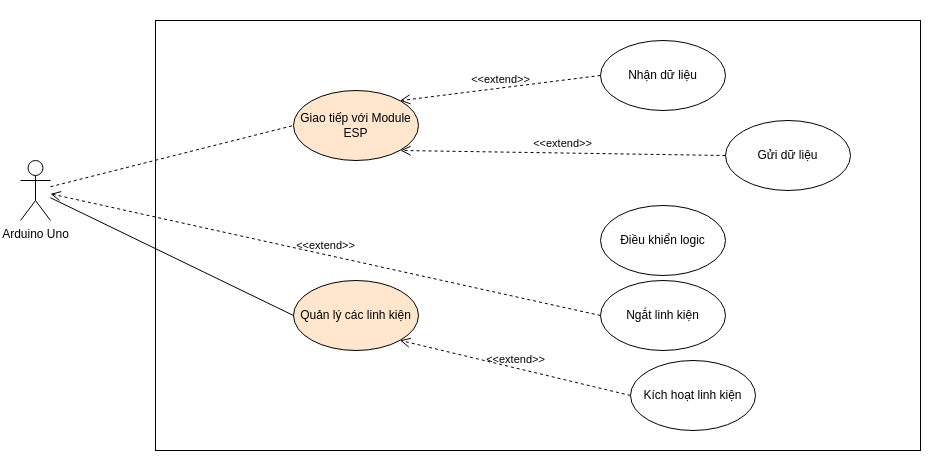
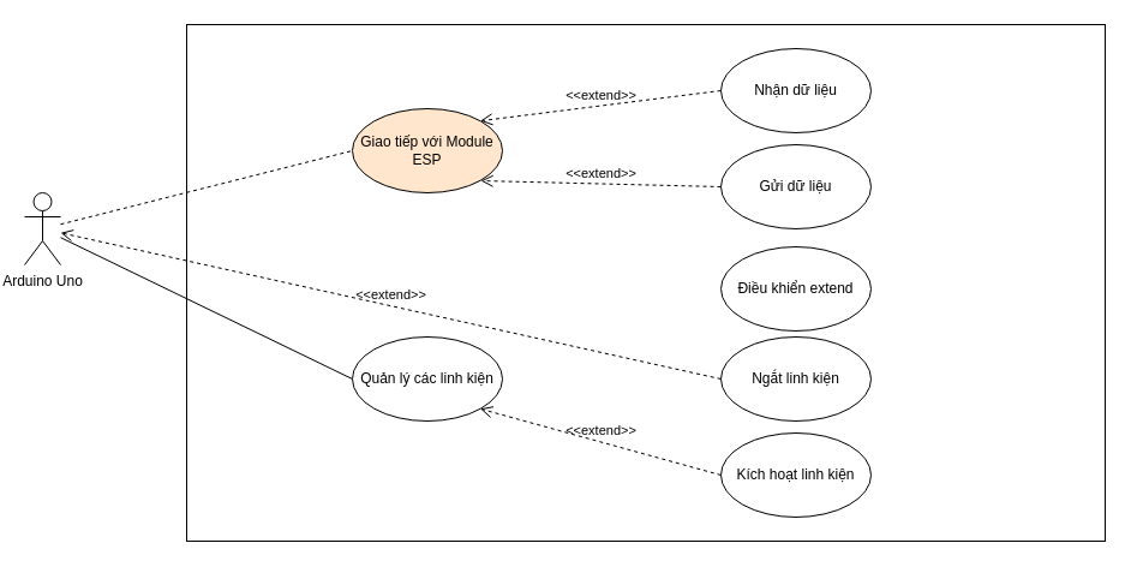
  <mxCell id="0" />
  <mxCell id="1" parent="0" />
  <mxCell id="2" value="&lt;span&gt;&lt;br&gt;&lt;/span&gt;" style="rounded=0;whiteSpace=wrap;html=1;" vertex="1" parent="1"><mxGeometry x="155" y="20" width="765" height="430" as="geometry" /></mxCell>
  <mxCell id="3" value="Arduino Uno" style="shape=umlActor;verticalLabelPosition=bottom;verticalAlign=top;html=1;" vertex="1" parent="1"><mxGeometry x="20" y="160" width="30" height="60" as="geometry" /></mxCell>
  <mxCell id="4" value="Giao tiếp với Module ESP" style="ellipse;whiteSpace=wrap;html=1;fillColor=#ffe6cc;" vertex="1" parent="1"><mxGeometry x="293" y="90" width="125" height="70" as="geometry" /></mxCell>
- <mxCell id="5" value="Quản lý các linh kiện" style="ellipse;whiteSpace=wrap;html=1;fillColor=#ffe6cc;" vertex="1" parent="1"><mxGeometry x="293" y="280" width="125" height="70" as="geometry" /></mxCell>
+ <mxCell id="5" value="Quản lý các linh kiện" style="ellipse;whiteSpace=wrap;html=1;" vertex="1" parent="1"><mxGeometry x="293" y="280" width="125" height="70" as="geometry" /></mxCell>
  <mxCell id="6" value="" style="endArrow=none;html=1;entryX=0;entryY=0.5;entryDx=0;entryDy=0;dashed=1;" edge="1" parent="1" source="3" target="4"><mxGeometry width="50" height="50" relative="1" as="geometry"><mxPoint x="50" y="200" as="sourcePoint" /><mxPoint x="480" y="150" as="targetPoint" /></mxGeometry></mxCell>
  <mxCell id="7" value="" style="endArrow=none;html=1;entryX=0;entryY=0.5;entryDx=0;entryDy=0;" edge="1" parent="1" source="3" target="5"><mxGeometry width="50" height="50" relative="1" as="geometry"><mxPoint x="60" y="190" as="sourcePoint" /><mxPoint x="305" y="145" as="targetPoint" /></mxGeometry></mxCell>
- <mxCell id="8" value="Điều khiển logic" style="ellipse;whiteSpace=wrap;html=1;" vertex="1" parent="1"><mxGeometry x="600" y="205" width="125" height="70" as="geometry" /></mxCell>
+ <mxCell id="8" value="Điều khiển extend" style="ellipse;whiteSpace=wrap;html=1;" vertex="1" parent="1"><mxGeometry x="600" y="205" width="125" height="70" as="geometry" /></mxCell>
  <mxCell id="9" value="Ngắt linh kiện" style="ellipse;whiteSpace=wrap;html=1;" vertex="1" parent="1"><mxGeometry x="600" y="280" width="125" height="70" as="geometry" /></mxCell>
- <mxCell id="10" value="Kích hoạt linh kiện" style="ellipse;whiteSpace=wrap;html=1;" vertex="1" parent="1"><mxGeometry x="630" y="360" width="125" height="70" as="geometry" /></mxCell>
+ <mxCell id="10" value="Kích hoạt linh kiện" style="ellipse;whiteSpace=wrap;html=1;" vertex="1" parent="1"><mxGeometry x="600" y="360" width="125" height="70" as="geometry" /></mxCell>
  <mxCell id="11" value="Nhận dữ liệu" style="ellipse;whiteSpace=wrap;html=1;" vertex="1" parent="1"><mxGeometry x="600" y="40" width="125" height="70" as="geometry" /></mxCell>
- <mxCell id="12" value="Gửi dữ liệu" style="ellipse;whiteSpace=wrap;html=1;" vertex="1" parent="1"><mxGeometry x="725" y="120" width="125" height="70" as="geometry" /></mxCell>
+ <mxCell id="12" value="Gửi dữ liệu" style="ellipse;whiteSpace=wrap;html=1;" vertex="1" parent="1"><mxGeometry x="600" y="120" width="125" height="70" as="geometry" /></mxCell>
  <mxCell id="13" value="&amp;lt;&amp;lt;extend&amp;gt;&amp;gt;" style="endArrow=open;startArrow=none;endFill=0;startFill=0;endSize=8;html=1;verticalAlign=bottom;dashed=1;labelBackgroundColor=none;exitX=0;exitY=0.5;exitDx=0;exitDy=0;entryX=1;entryY=0;entryDx=0;entryDy=0;" edge="1" parent="1" source="11" target="4"><mxGeometry width="160" relative="1" as="geometry"><mxPoint x="370" y="170" as="sourcePoint" /><mxPoint x="530" y="170" as="targetPoint" /></mxGeometry></mxCell>
  <mxCell id="14" value="&amp;lt;&amp;lt;extend&amp;gt;&amp;gt;" style="endArrow=open;startArrow=none;endFill=0;startFill=0;endSize=8;html=1;verticalAlign=bottom;dashed=1;labelBackgroundColor=none;exitX=0;exitY=0.5;exitDx=0;exitDy=0;" edge="1" parent="1" source="12"><mxGeometry width="160" relative="1" as="geometry"><mxPoint x="610" y="85" as="sourcePoint" /><mxPoint x="400" y="150" as="targetPoint" /></mxGeometry></mxCell>
  <mxCell id="15" value="&amp;lt;&amp;lt;extend&amp;gt;&amp;gt;" style="endArrow=open;startArrow=none;endFill=0;startFill=0;endSize=8;html=1;verticalAlign=bottom;dashed=1;labelBackgroundColor=none;exitX=0;exitY=0.5;exitDx=0;exitDy=0;" edge="1" parent="1" source="9" target="3"><mxGeometry width="160" relative="1" as="geometry"><mxPoint x="610" y="250" as="sourcePoint" /><mxPoint x="409.87" y="300.35" as="targetPoint" /></mxGeometry></mxCell>
  <mxCell id="16" value="&amp;lt;&amp;lt;extend&amp;gt;&amp;gt;" style="endArrow=open;startArrow=none;endFill=0;startFill=0;endSize=8;html=1;verticalAlign=bottom;dashed=1;labelBackgroundColor=none;exitX=0;exitY=0.5;exitDx=0;exitDy=0;entryX=1;entryY=1;entryDx=0;entryDy=0;" edge="1" parent="1" source="10" target="5"><mxGeometry width="160" relative="1" as="geometry"><mxPoint x="620" y="260" as="sourcePoint" /><mxPoint x="419.87" y="310.35" as="targetPoint" /></mxGeometry></mxCell>
